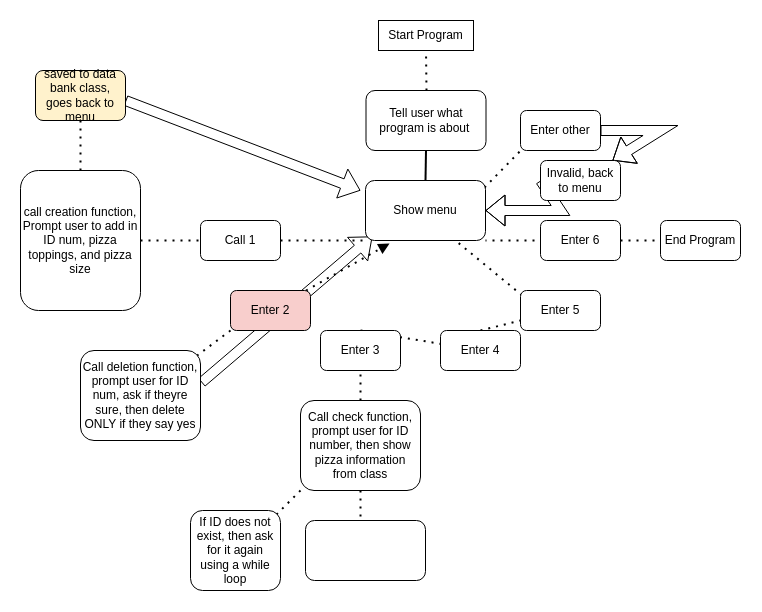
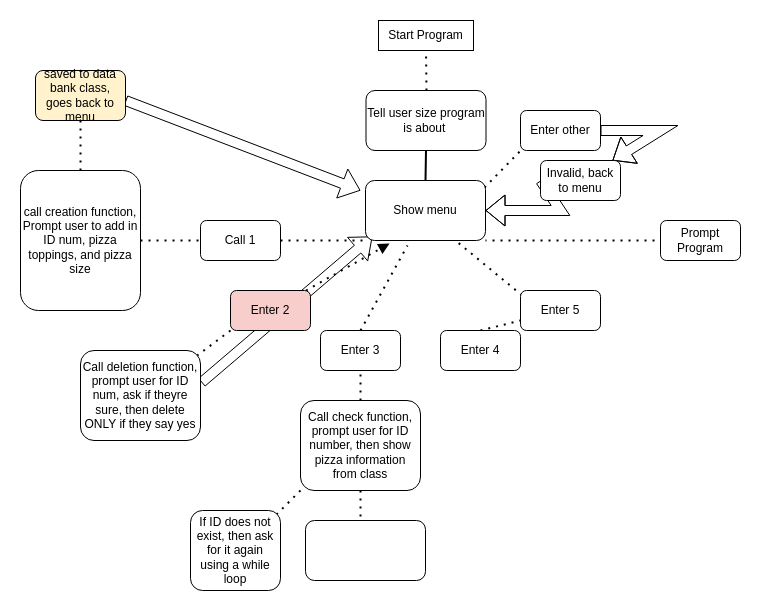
  <mxCell id="0" />
  <mxCell id="1" parent="0" />
  <mxCell id="2" value="" style="endArrow=block;dashed=1;html=1;dashPattern=1 3;strokeWidth=2;rounded=0;entryX=0.2;entryY=1.05;entryDx=0;entryDy=0;entryPerimeter=0;" edge="1" parent="1" source="29" target="30"><mxGeometry width="50" height="50" relative="1" as="geometry"><mxPoint x="290" y="320" as="sourcePoint" /><mxPoint x="380" y="250" as="targetPoint" /></mxGeometry></mxCell>
  <mxCell id="3" value="Start Program" style="whiteSpace=wrap;html=1;rounded=0;" vertex="1" parent="1"><mxGeometry x="378" y="20" width="95" height="30" as="geometry" /></mxCell>
  <mxCell id="4" value="" style="endArrow=none;dashed=1;html=1;dashPattern=1 3;strokeWidth=2;rounded=0;entryX=0.5;entryY=1;entryDx=0;entryDy=0;" edge="1" parent="1" target="3"><mxGeometry width="50" height="50" relative="1" as="geometry"><mxPoint x="426" y="90" as="sourcePoint" /><mxPoint x="450" y="340" as="targetPoint" /></mxGeometry></mxCell>
- <mxCell id="5" value="Tell user what program is about&amp;nbsp;" style="rounded=1;whiteSpace=wrap;html=1;" vertex="1" parent="1"><mxGeometry x="365.5" y="90" width="120" height="60" as="geometry" /></mxCell>
+ <mxCell id="5" value="Tell user size program is about&amp;nbsp;" style="rounded=1;whiteSpace=wrap;html=1;" vertex="1" parent="1"><mxGeometry x="365.5" y="90" width="120" height="60" as="geometry" /></mxCell>
  <mxCell id="6" value="" style="endArrow=none;dashed=0;html=1;dashPattern=1 3;strokeWidth=2;rounded=0;exitX=0.5;exitY=0;exitDx=0;exitDy=0;entryX=0.5;entryY=1;entryDx=0;entryDy=0;" edge="1" parent="1" source="30" target="5"><mxGeometry width="50" height="50" relative="1" as="geometry"><mxPoint x="400" y="390" as="sourcePoint" /><mxPoint x="410" y="160" as="targetPoint" /></mxGeometry></mxCell>
  <mxCell id="7" value="" style="endArrow=none;dashed=1;html=1;dashPattern=1 3;strokeWidth=2;rounded=0;entryX=0;entryY=1;entryDx=0;entryDy=0;" edge="1" parent="1" source="15" target="30"><mxGeometry width="50" height="50" relative="1" as="geometry"><mxPoint x="220" y="240" as="sourcePoint" /><mxPoint x="450" y="340" as="targetPoint" /></mxGeometry></mxCell>
- <mxCell id="8" value="" style="endArrow=none;dashed=1;html=1;dashPattern=1 3;strokeWidth=2;rounded=0;exitX=0.5;exitY=0;exitDx=0;exitDy=0;" edge="1" parent="1" source="16" target="17"><mxGeometry width="50" height="50" relative="1" as="geometry"><mxPoint x="410" y="310" as="sourcePoint" /><mxPoint x="450" y="340" as="targetPoint" /></mxGeometry></mxCell>
+ <mxCell id="8" value="" style="endArrow=none;dashed=1;html=1;dashPattern=1 3;strokeWidth=2;rounded=0;entryX=0.35;entryY=1.083;entryDx=0;entryDy=0;entryPerimeter=0;exitX=0.5;exitY=0;exitDx=0;exitDy=0;" edge="1" parent="1" source="16" target="30"><mxGeometry width="50" height="50" relative="1" as="geometry"><mxPoint x="410" y="310" as="sourcePoint" /><mxPoint x="450" y="340" as="targetPoint" /></mxGeometry></mxCell>
  <mxCell id="9" value="" style="endArrow=none;dashed=1;html=1;dashPattern=1 3;strokeWidth=2;rounded=0;exitX=0.5;exitY=0;exitDx=0;exitDy=0;" edge="1" parent="1" source="17" target="18"><mxGeometry width="50" height="50" relative="1" as="geometry"><mxPoint x="480" y="340" as="sourcePoint" /><mxPoint x="450" y="340" as="targetPoint" /></mxGeometry></mxCell>
  <mxCell id="10" value="" style="endArrow=none;dashed=1;html=1;dashPattern=1 3;strokeWidth=2;rounded=0;entryX=0.75;entryY=1;entryDx=0;entryDy=0;" edge="1" parent="1" target="30"><mxGeometry width="50" height="50" relative="1" as="geometry"><mxPoint x="540" y="310" as="sourcePoint" /><mxPoint x="450" y="340" as="targetPoint" /></mxGeometry></mxCell>
  <mxCell id="11" value="" style="endArrow=none;dashed=1;html=1;dashPattern=1 3;strokeWidth=2;rounded=0;entryX=1;entryY=1;entryDx=0;entryDy=0;" edge="1" parent="1" target="30"><mxGeometry width="50" height="50" relative="1" as="geometry"><mxPoint x="670" y="240" as="sourcePoint" /><mxPoint x="450" y="340" as="targetPoint" /></mxGeometry></mxCell>
- <mxCell id="12" value="Enter 6" style="rounded=1;whiteSpace=wrap;html=1;" vertex="1" parent="1"><mxGeometry x="540" y="220" width="80" height="40" as="geometry" /></mxCell>
- <mxCell id="13" value="End Program" style="rounded=1;whiteSpace=wrap;html=1;" vertex="1" parent="1"><mxGeometry x="660" y="220" width="80" height="40" as="geometry" /></mxCell>
+ <mxCell id="13" value="Prompt Program" style="rounded=1;whiteSpace=wrap;html=1;" vertex="1" parent="1"><mxGeometry x="660" y="220" width="80" height="40" as="geometry" /></mxCell>
  <mxCell id="14" value="" style="endArrow=none;dashed=1;html=1;dashPattern=1 3;strokeWidth=2;rounded=0;entryX=0;entryY=1;entryDx=0;entryDy=0;" edge="1" parent="1" target="15"><mxGeometry width="50" height="50" relative="1" as="geometry"><mxPoint x="220" y="240" as="sourcePoint" /><mxPoint x="365" y="240" as="targetPoint" /></mxGeometry></mxCell>
  <mxCell id="15" value="Call 1" style="rounded=1;whiteSpace=wrap;html=1;" vertex="1" parent="1"><mxGeometry x="200" y="220" width="80" height="40" as="geometry" /></mxCell>
  <mxCell id="16" value="Enter 3" style="rounded=1;whiteSpace=wrap;html=1;" vertex="1" parent="1"><mxGeometry x="320" y="330" width="80" height="40" as="geometry" /></mxCell>
  <mxCell id="17" value="Enter 4" style="rounded=1;whiteSpace=wrap;html=1;" vertex="1" parent="1"><mxGeometry x="440" y="330" width="80" height="40" as="geometry" /></mxCell>
  <mxCell id="18" value="Enter 5" style="rounded=1;whiteSpace=wrap;html=1;" vertex="1" parent="1"><mxGeometry x="520" y="290" width="80" height="40" as="geometry" /></mxCell>
  <mxCell id="19" value="" style="endArrow=none;dashed=1;html=1;dashPattern=1 3;strokeWidth=2;rounded=0;entryX=0;entryY=0.5;entryDx=0;entryDy=0;" edge="1" parent="1" target="15"><mxGeometry width="50" height="50" relative="1" as="geometry"><mxPoint x="140" y="240" as="sourcePoint" /><mxPoint x="450" y="340" as="targetPoint" /></mxGeometry></mxCell>
  <mxCell id="20" value="call creation function, Prompt user to add in ID num, pizza toppings, and pizza size" style="rounded=1;whiteSpace=wrap;html=1;" vertex="1" parent="1"><mxGeometry x="20" y="170" width="120" height="140" as="geometry" /></mxCell>
  <mxCell id="21" value="" style="endArrow=none;dashed=1;html=1;dashPattern=1 3;strokeWidth=2;rounded=0;exitX=0.5;exitY=0;exitDx=0;exitDy=0;" edge="1" parent="1" source="20"><mxGeometry width="50" height="50" relative="1" as="geometry"><mxPoint x="400" y="390" as="sourcePoint" /><mxPoint x="80" y="120" as="targetPoint" /></mxGeometry></mxCell>
  <mxCell id="22" value="" style="endArrow=none;dashed=1;html=1;dashPattern=1 3;strokeWidth=2;rounded=0;exitX=0.992;exitY=0.117;exitDx=0;exitDy=0;exitPerimeter=0;" edge="1" parent="1" source="30"><mxGeometry width="50" height="50" relative="1" as="geometry"><mxPoint x="500" y="210" as="sourcePoint" /><mxPoint x="530" y="140" as="targetPoint" /></mxGeometry></mxCell>
  <mxCell id="23" value="Enter other" style="rounded=1;whiteSpace=wrap;html=1;" vertex="1" parent="1"><mxGeometry x="520" y="110" width="80" height="40" as="geometry" /></mxCell>
  <mxCell id="24" value="" style="shape=flexArrow;endArrow=classic;html=1;rounded=0;exitX=1;exitY=0.5;exitDx=0;exitDy=0;" edge="1" parent="1" source="23" target="31"><mxGeometry width="50" height="50" relative="1" as="geometry"><mxPoint x="400" y="390" as="sourcePoint" /><mxPoint x="450" y="340" as="targetPoint" /><Array as="points"><mxPoint x="660" y="130" /></Array></mxGeometry></mxCell>
  <mxCell id="25" value="" style="shape=flexArrow;endArrow=classic;html=1;rounded=0;exitX=0;exitY=0.5;exitDx=0;exitDy=0;entryX=1;entryY=0.5;entryDx=0;entryDy=0;" edge="1" parent="1" source="31" target="30"><mxGeometry width="50" height="50" relative="1" as="geometry"><mxPoint x="230" y="520" as="sourcePoint" /><mxPoint x="290" y="550" as="targetPoint" /><Array as="points"><mxPoint x="560" y="210" /></Array></mxGeometry></mxCell>
  <mxCell id="26" value="" style="shape=flexArrow;endArrow=classic;html=1;rounded=0;exitX=1;exitY=0.5;exitDx=0;exitDy=0;" edge="1" parent="1"><mxGeometry width="50" height="50" relative="1" as="geometry"><mxPoint x="125" y="100" as="sourcePoint" /><mxPoint x="360" y="190" as="targetPoint" /><Array as="points" /></mxGeometry></mxCell>
  <mxCell id="27" value="" style="endArrow=none;dashed=1;html=1;dashPattern=1 3;strokeWidth=2;rounded=0;entryX=0;entryY=1;entryDx=0;entryDy=0;" edge="1" parent="1" target="29"><mxGeometry width="50" height="50" relative="1" as="geometry"><mxPoint x="190" y="360" as="sourcePoint" /><mxPoint x="450" y="340" as="targetPoint" /></mxGeometry></mxCell>
  <mxCell id="28" value="" style="shape=flexArrow;endArrow=classic;html=1;rounded=0;exitX=1.008;exitY=0.356;exitDx=0;exitDy=0;exitPerimeter=0;entryX=0.058;entryY=0.933;entryDx=0;entryDy=0;entryPerimeter=0;" edge="1" parent="1" source="33" target="30"><mxGeometry width="50" height="50" relative="1" as="geometry"><mxPoint x="400" y="390" as="sourcePoint" /><mxPoint x="450" y="340" as="targetPoint" /></mxGeometry></mxCell>
  <mxCell id="29" value="Enter 2" style="rounded=1;whiteSpace=wrap;html=1;fillColor=#f8cecc;" vertex="1" parent="1"><mxGeometry x="230" y="290" width="80" height="40" as="geometry" /></mxCell>
  <mxCell id="30" value="Show menu" style="rounded=1;whiteSpace=wrap;html=1;" vertex="1" parent="1"><mxGeometry x="365" y="180" width="120" height="60" as="geometry" /></mxCell>
  <mxCell id="31" value="Invalid, back to menu" style="rounded=1;whiteSpace=wrap;html=1;" vertex="1" parent="1"><mxGeometry x="540" y="160" width="80" height="40" as="geometry" /></mxCell>
  <mxCell id="32" value="saved to data bank class, goes back to menu" style="rounded=1;whiteSpace=wrap;html=1;fillColor=#fff2cc;" vertex="1" parent="1"><mxGeometry x="35" y="70" width="90" height="50" as="geometry" /></mxCell>
  <mxCell id="33" value="Call deletion function, prompt user for ID num, ask if theyre sure, then delete ONLY if they say yes" style="rounded=1;whiteSpace=wrap;html=1;" vertex="1" parent="1"><mxGeometry x="80" y="350" width="120" height="90" as="geometry" /></mxCell>
  <mxCell id="34" value="" style="endArrow=none;dashed=1;html=1;dashPattern=1 3;strokeWidth=2;rounded=0;entryX=0.5;entryY=1;entryDx=0;entryDy=0;" edge="1" parent="1" target="16"><mxGeometry width="50" height="50" relative="1" as="geometry"><mxPoint x="360" y="400" as="sourcePoint" /><mxPoint x="450" y="340" as="targetPoint" /></mxGeometry></mxCell>
  <mxCell id="35" value="Call check function, prompt user for ID number, then show pizza information from class" style="rounded=1;whiteSpace=wrap;html=1;" vertex="1" parent="1"><mxGeometry x="300" y="400" width="120" height="90" as="geometry" /></mxCell>
  <mxCell id="36" value="" style="endArrow=none;dashed=1;html=1;dashPattern=1 3;strokeWidth=2;rounded=0;exitX=0;exitY=1;exitDx=0;exitDy=0;" edge="1" parent="1" source="35"><mxGeometry width="50" height="50" relative="1" as="geometry"><mxPoint x="400" y="390" as="sourcePoint" /><mxPoint x="270" y="520" as="targetPoint" /></mxGeometry></mxCell>
  <mxCell id="37" value="If ID does not exist, then ask for it again using a while loop" style="rounded=1;whiteSpace=wrap;html=1;" vertex="1" parent="1"><mxGeometry x="190" y="510" width="90" height="80" as="geometry" /></mxCell>
  <mxCell id="38" value="" style="endArrow=none;dashed=1;html=1;dashPattern=1 3;strokeWidth=2;rounded=0;exitX=0.5;exitY=1;exitDx=0;exitDy=0;" edge="1" parent="1" source="35"><mxGeometry width="50" height="50" relative="1" as="geometry"><mxPoint x="400" y="390" as="sourcePoint" /><mxPoint x="360" y="520" as="targetPoint" /></mxGeometry></mxCell>
  <mxCell id="39" value="" style="rounded=1;whiteSpace=wrap;html=1;" vertex="1" parent="1"><mxGeometry x="305" y="520" width="120" height="60" as="geometry" /></mxCell>
